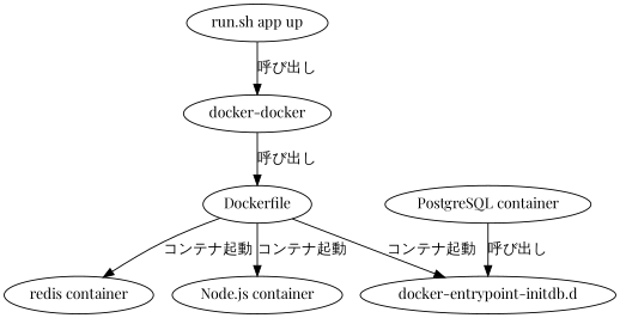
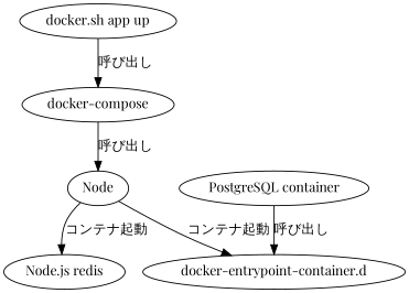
  digraph {
    fontname="Playfair Display"
    node [fontname="Playfair Display"]
    edge [fontname="Playfair Display"]
-   "run.sh app up"
-   "docker-compose" [label="docker-docker"]
-   Dockerfile
-   "redis container"
-   "Node.js container"
-   "docker-entrypoint-initdb.d"
+   "run.sh app up" [label="docker.sh app up"]
+   "docker-compose"
+   Dockerfile [label="Node"]
+   "Node.js container" [label="Node.js redis"]
+   "docker-entrypoint-initdb.d" [label="docker-entrypoint-container.d"]
    "PostgreSQL container"
    "run.sh app up" -> "docker-compose" [label="呼び出し"]
    "docker-compose" -> Dockerfile [label="呼び出し"]
-   Dockerfile -> "redis container" [label="コンテナ起動"]
    Dockerfile -> "Node.js container" [label="コンテナ起動"]
    Dockerfile -> "docker-entrypoint-initdb.d" [label="コンテナ起動"]
    "PostgreSQL container" -> "docker-entrypoint-initdb.d" [label="呼び出し"]
  }
